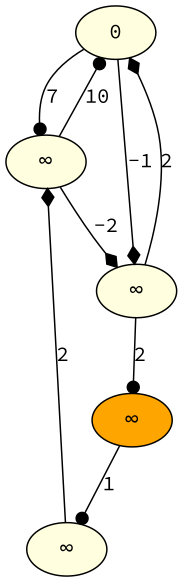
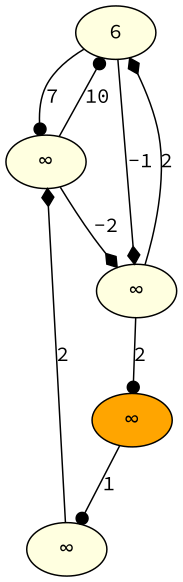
  strict digraph {
    fontname="Source Code Pro"
    node [style=filled fillcolor=lightyellow fontname="Source Code Pro"]
    edge [arrowhead=dot fontname="Source Code Pro"]
-   n1 [label=0]
+   n1 [label=6]
    n2 [label="∞"]
    n3 [label="∞"]
    n4 [label="∞" fillcolor=orange]
    n5 [label="∞"]
    n1 -> n2 [label=7]
    n1 -> n3 [label=-1 arrowhead=diamond]
    n2 -> n1 [label=10]
    n2 -> n3 [label=-2 arrowhead=diamond]
    n3 -> n1 [label=2 arrowhead=diamond]
    n3 -> n4 [label=2]
    n4 -> n5 [label=1]
    n5 -> n2 [label=2 arrowhead=diamond]
  }
